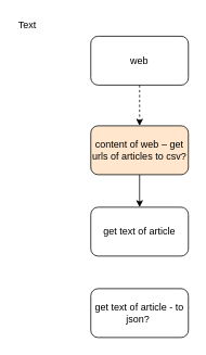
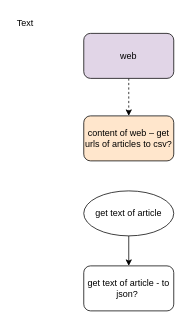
  <mxCell id="0" />
  <mxCell id="1" parent="0" />
  <mxCell id="2" style="edgeStyle=orthogonalEdgeStyle;rounded=0;orthogonalLoop=1;jettySize=auto;html=1;dashed=1;" parent="1" source="3" target="5" edge="1"><mxGeometry relative="1" as="geometry" /></mxCell>
- <mxCell id="3" value="web" style="rounded=1;whiteSpace=wrap;html=1;" parent="1" vertex="1"><mxGeometry x="111" y="44" width="120" height="60" as="geometry" /></mxCell>
- <mxCell id="4" style="edgeStyle=orthogonalEdgeStyle;rounded=0;orthogonalLoop=1;jettySize=auto;html=1;" parent="1" source="5" target="7" edge="1"><mxGeometry relative="1" as="geometry" /></mxCell>
+ <mxCell id="3" value="web" style="rounded=1;whiteSpace=wrap;html=1;fillColor=#e1d5e7;" parent="1" vertex="1"><mxGeometry x="111" y="44" width="120" height="60" as="geometry" /></mxCell>
  <mxCell id="5" value="content of web – get urls of articles to csv?" style="rounded=1;whiteSpace=wrap;html=1;fillColor=#ffe6cc;" parent="1" vertex="1"><mxGeometry x="111" y="154" width="120" height="60" as="geometry" /></mxCell>
- <mxCell id="7" value="get text of article" style="rounded=1;whiteSpace=wrap;html=1;" parent="1" vertex="1"><mxGeometry x="111" y="254" width="120" height="60" as="geometry" /></mxCell>
+ <mxCell id="6" style="edgeStyle=orthogonalEdgeStyle;rounded=0;orthogonalLoop=1;jettySize=auto;html=1;" parent="1" source="7" target="8" edge="1"><mxGeometry relative="1" as="geometry" /></mxCell>
+ <mxCell id="7" value="get text of article" style="ellipse;whiteSpace=wrap;html=1;" parent="1" vertex="1"><mxGeometry x="111" y="254" width="120" height="60" as="geometry" /></mxCell>
  <mxCell id="8" value="get text of article - to json?&amp;nbsp;" style="rounded=1;whiteSpace=wrap;html=1;" parent="1" vertex="1"><mxGeometry x="111" y="354" width="120" height="60" as="geometry" /></mxCell>
  <mxCell id="9" value="Text" style="text;html=1;resizable=0;points=[];autosize=1;align=left;verticalAlign=top;spacingTop=-4;" vertex="1" parent="1"><mxGeometry x="20" y="20" width="40" height="20" as="geometry" /></mxCell>
